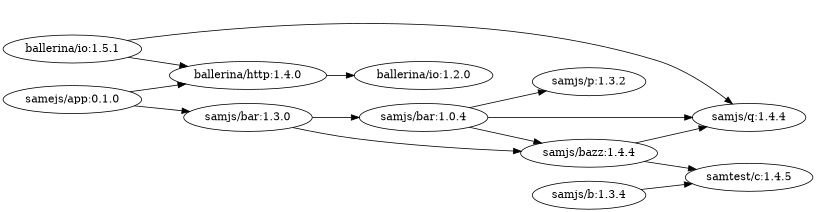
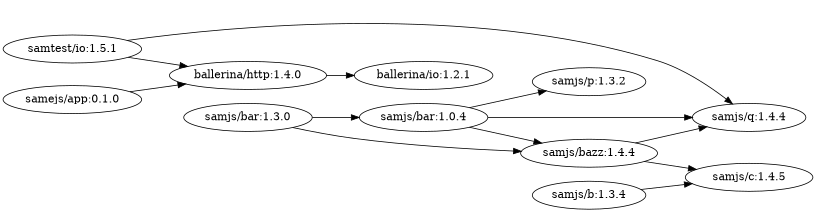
  digraph {
    rankdir=LR
    "samejs/app:0.1.0"
    "ballerina/http:1.4.0"
    n3 [label="samjs/bar:1.3.0" scope=testOnly]
-   "ballerina/io:1.2.0"
+   "ballerina/io:1.2.0" [label="ballerina/io:1.2.1"]
    n5 [label="samjs/bar:1.0.4" scope=testOnly]
    "samjs/bazz:1.4.4" [scope=testOnly]
-   "samtest/io:1.5.1" [repo=local label="ballerina/io:1.5.1"]
+   "samtest/io:1.5.1" [repo=local]
    "samjs/q:1.4.4"
    n9 [label="samjs/p:1.3.2" scope=testOnly]
-   "samjs/c:1.4.5" [label="samtest/c:1.4.5"]
+   "samjs/c:1.4.5"
    "samjs/b:1.3.4" [scope=testOnly]
    "samejs/app:0.1.0" -> "ballerina/http:1.4.0"
-   "samejs/app:0.1.0" -> n3
    "ballerina/http:1.4.0" -> "ballerina/io:1.2.0"
    n3 -> n5
    n3 -> "samjs/bazz:1.4.4"
    n5 -> "samjs/bazz:1.4.4"
    n5 -> "samjs/q:1.4.4"
    n5 -> n9
    "samjs/bazz:1.4.4" -> "samjs/q:1.4.4"
    "samjs/bazz:1.4.4" -> "samjs/c:1.4.5"
    "samtest/io:1.5.1" -> "ballerina/http:1.4.0"
    "samtest/io:1.5.1" -> "samjs/q:1.4.4"
    "samjs/b:1.3.4" -> "samjs/c:1.4.5"
  }
